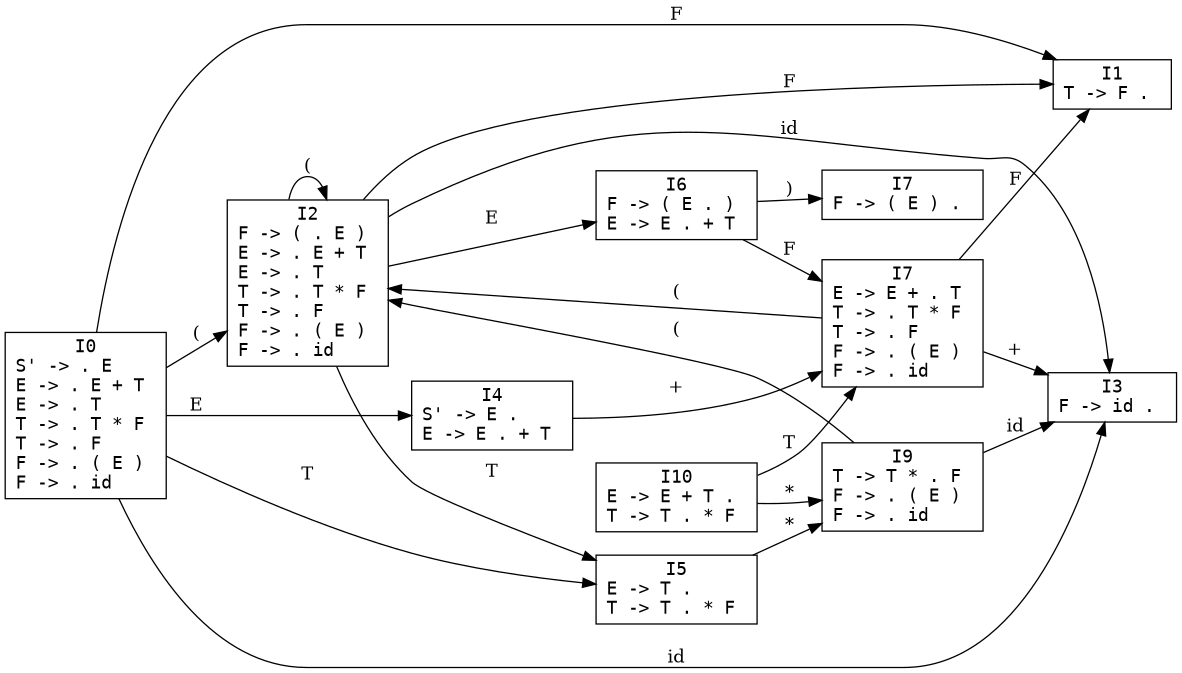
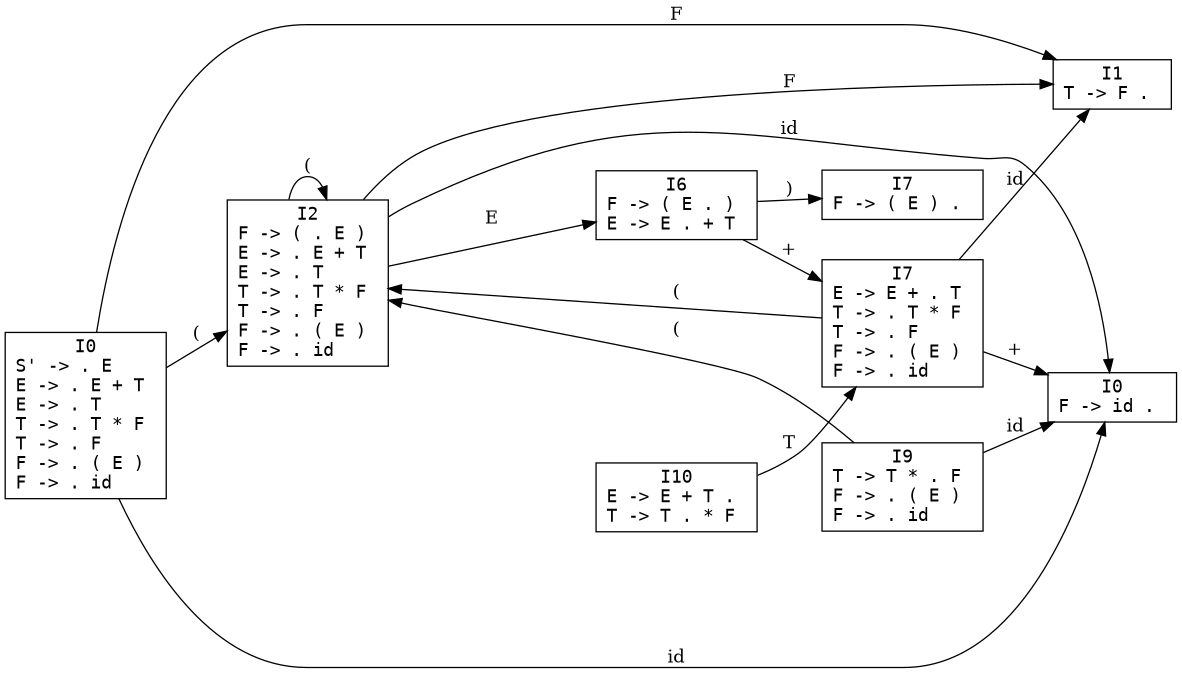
  digraph {
    rankdir=LR
    node [fontname=monospace shape=box]
    n1 [label="I0\nS' -> . E \lE -> . E + T \lE -> . T \lT -> . T * F \lT -> . F \lF -> . ( E ) \lF -> . id \l"]
    n2 [label="I1\nT -> F . \l"]
    n3 [label="I2\nF -> ( . E ) \lE -> . E + T \lE -> . T \lT -> . T * F \lT -> . F \lF -> . ( E ) \lF -> . id \l"]
-   n4 [label="I3\nF -> id . \l"]
-   n5 [label="I4\nS' -> E . \lE -> E . + T \l"]
-   n6 [label="I5\nE -> T . \lT -> T . * F \l"]
+   n4 [label="I0\nF -> id . \l"]
    n7 [label="I6\nF -> ( E . ) \lE -> E . + T \l"]
    n8 [label="I7\nE -> E + . T \lT -> . T * F \lT -> . F \lF -> . ( E ) \lF -> . id \l"]
    n9 [label="I9\nT -> T * . F \lF -> . ( E ) \lF -> . id \l"]
    n10 [label="I7\nF -> ( E ) . \l"]
    n11 [label="I10\nE -> E + T . \lT -> T . * F \l"]
    n1 -> n2 [label=F]
    n1 -> n3 [label="("]
    n1 -> n4 [label=id]
-   n1 -> n5 [label=E]
-   n1 -> n6 [label=T]
    n3 -> n2 [label=F]
    n3 -> n3 [label="("]
    n3 -> n4 [label=id]
-   n3 -> n6 [label=T]
    n3 -> n7 [label=E]
-   n5 -> n8 [label="+"]
-   n6 -> n9 [label="*"]
-   n7 -> n8 [label=F]
+   n7 -> n8 [label="+"]
    n7 -> n10 [label=")"]
-   n8 -> n2 [label=F]
+   n8 -> n2 [label=id]
    n8 -> n3 [label="("]
    n8 -> n4 [label="+"]
    n9 -> n3 [label="("]
    n9 -> n4 [label=id]
    n11 -> n8 [label=T]
-   n11 -> n9 [label="*"]
  }
